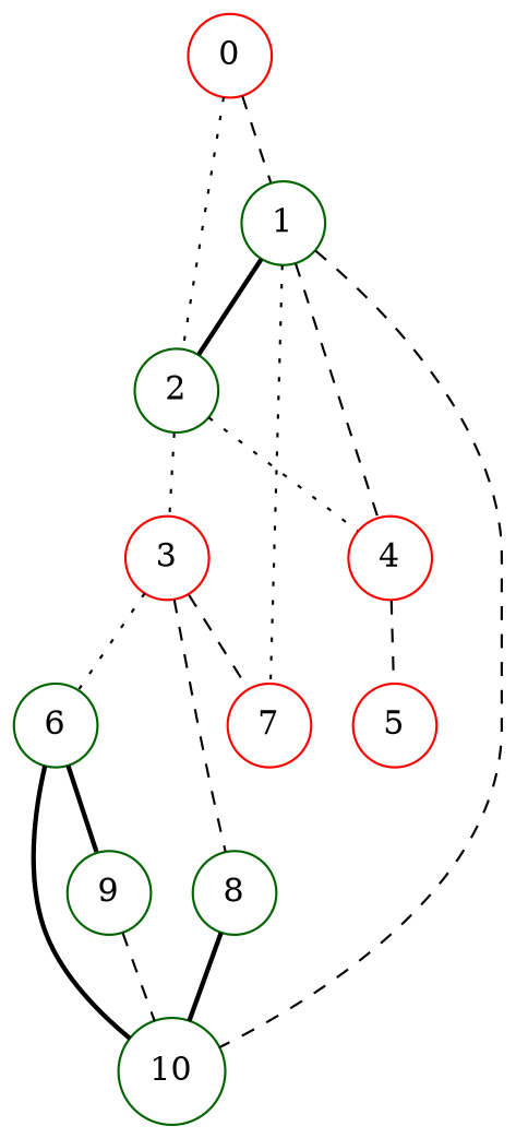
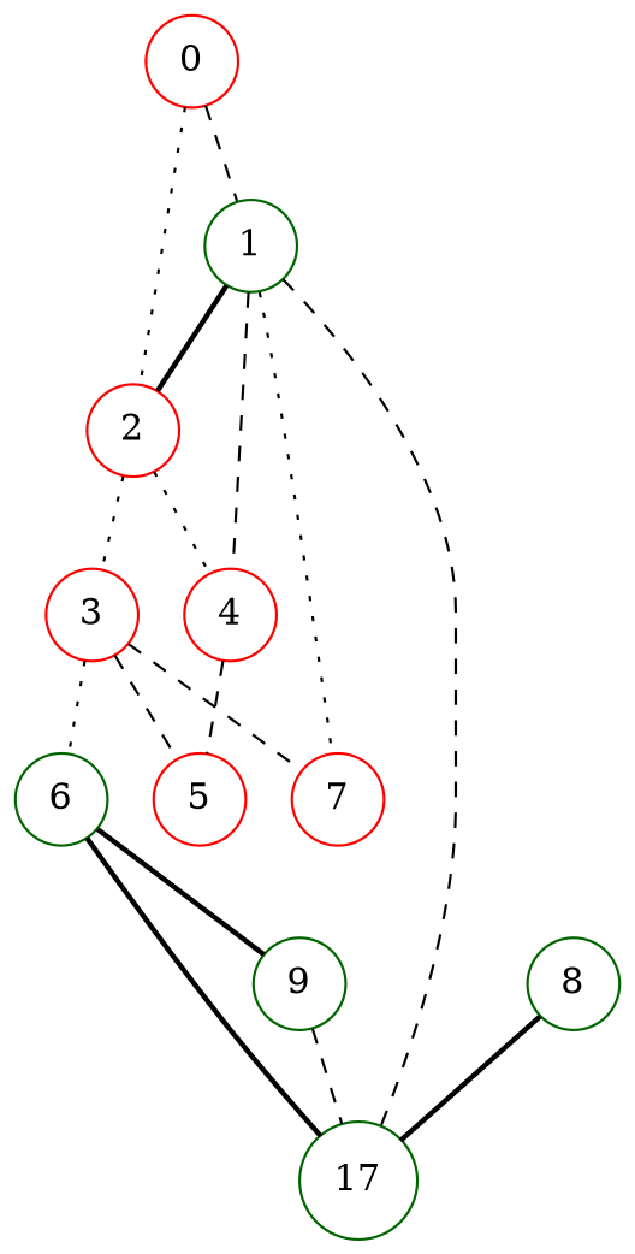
  graph {
    rankdir=TB
    node [color=darkgreen shape=circle]
    edge [style=dashed]
    0 [color=red]
    1
-   2
+   2 [color=red]
    7 [color=red]
-   10
+   10 [label=17]
    4 [color=red]
    3 [color=red]
    6
    8
    5 [color=red]
    9
    0 -- 1
    0 -- 2 [style=dotted]
    1 -- 2 [style=bold]
    1 -- 7 [style=dotted]
    1 -- 10
    1 -- 4
    2 -- 4 [style=dotted]
    2 -- 3 [style=dotted]
    4 -- 5
    3 -- 7
    3 -- 6 [style=dotted]
-   3 -- 8
+   3 -- 5
    6 -- 10 [style=bold]
    6 -- 9 [style=bold]
    8 -- 10 [style=bold]
    9 -- 10
  }
